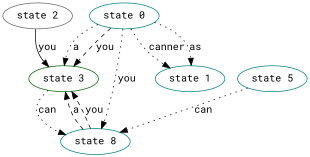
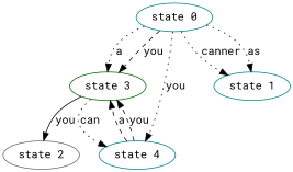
  digraph {
    fontname="Roboto Mono"
    node [color=teal fontname="Roboto Mono"]
    edge [fontname="Roboto Mono" style=dotted]
    "state 2" [color=gray40]
    "state 3" [color=darkgreen]
-   "state 4" [label="state 8"]
+   "state 4"
    "state 0"
    "state 1"
-   "state 5"
-   "state 2" -> "state 3" [label=you style=solid]
+   "state 3" -> "state 2" [label=you style=solid]
    "state 3" -> "state 4" [label=can]
    "state 4" -> "state 3" [label=a style=dashed]
    "state 4" -> "state 3" [label=you style=dashed]
    "state 0" -> "state 3" [label=a]
    "state 0" -> "state 3" [label=you style=dashed]
    "state 0" -> "state 4" [label=you]
    "state 0" -> "state 1" [label=canner]
    "state 0" -> "state 1" [label=as]
-   "state 5" -> "state 4" [label=can]
  }
